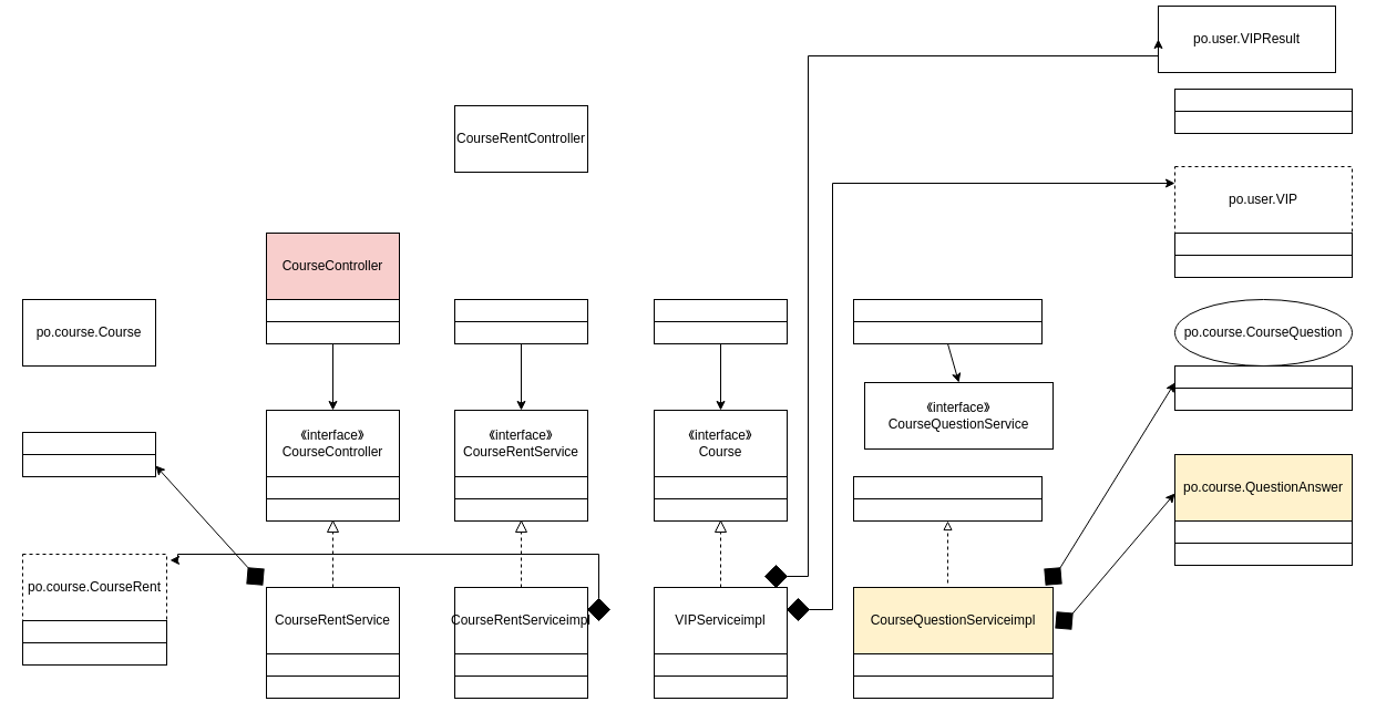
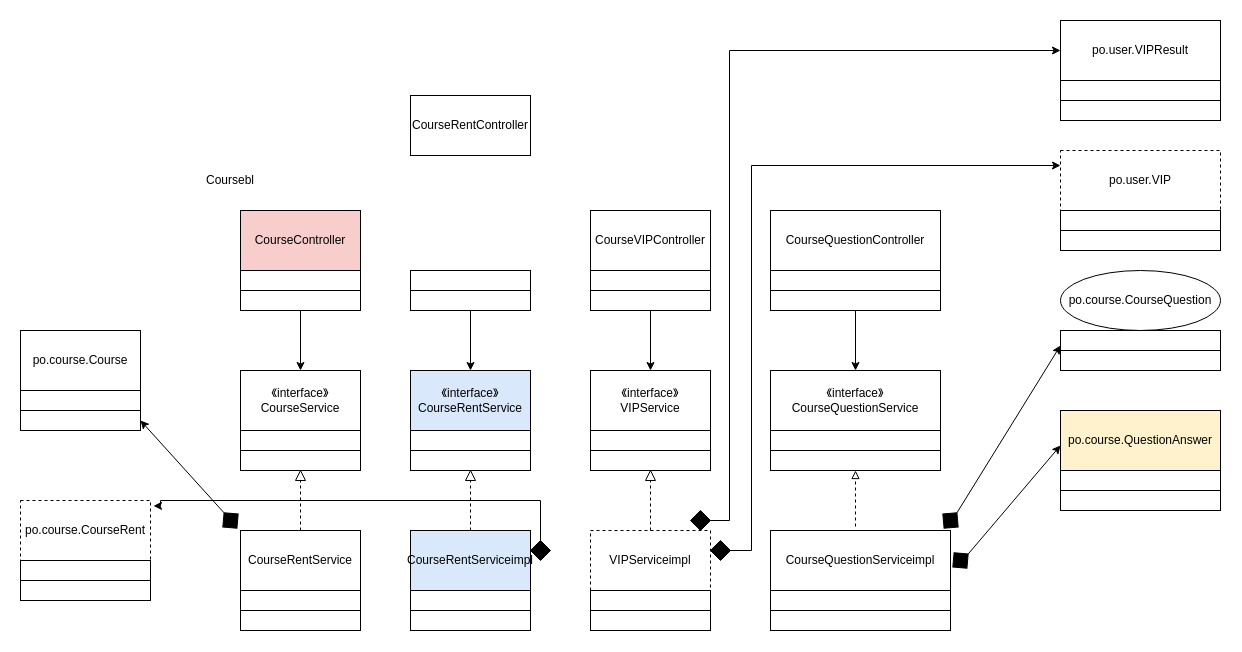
  <mxCell id="0" />
  <mxCell id="1" parent="0" />
  <mxCell id="2" value="CourseController" style="rounded=0;whiteSpace=wrap;html=1;fillColor=#f8cecc;" parent="1" vertex="1"><mxGeometry x="240" y="210" width="120" height="60" as="geometry" /></mxCell>
  <mxCell id="3" value="" style="rounded=0;whiteSpace=wrap;html=1;" parent="1" vertex="1"><mxGeometry x="240" y="270" width="120" height="20" as="geometry" /></mxCell>
  <mxCell id="4" value="" style="rounded=0;whiteSpace=wrap;html=1;" parent="1" vertex="1"><mxGeometry x="240" y="290" width="120" height="20" as="geometry" /></mxCell>
  <mxCell id="5" value="" style="endArrow=classic;html=1;exitX=0.5;exitY=1;exitDx=0;exitDy=0;" parent="1" source="4" edge="1"><mxGeometry width="50" height="50" relative="1" as="geometry"><mxPoint x="300" y="390" as="sourcePoint" /><mxPoint x="300" y="370" as="targetPoint" /></mxGeometry></mxCell>
- <mxCell id="6" value="《interface》&lt;br&gt;CourseController" style="rounded=0;whiteSpace=wrap;html=1;" parent="1" vertex="1"><mxGeometry x="240" y="370" width="120" height="60" as="geometry" /></mxCell>
+ <mxCell id="6" value="《interface》&lt;br&gt;CourseService" style="rounded=0;whiteSpace=wrap;html=1;" parent="1" vertex="1"><mxGeometry x="240" y="370" width="120" height="60" as="geometry" /></mxCell>
  <mxCell id="7" value="" style="rounded=0;whiteSpace=wrap;html=1;" parent="1" vertex="1"><mxGeometry x="240" y="430" width="120" height="20" as="geometry" /></mxCell>
  <mxCell id="8" value="" style="rounded=0;whiteSpace=wrap;html=1;" parent="1" vertex="1"><mxGeometry x="240" y="450" width="120" height="20" as="geometry" /></mxCell>
  <mxCell id="9" value="CourseRentService" style="rounded=0;whiteSpace=wrap;html=1;" parent="1" vertex="1"><mxGeometry x="240" y="530" width="120" height="60" as="geometry" /></mxCell>
  <mxCell id="10" value="" style="rounded=0;whiteSpace=wrap;html=1;" parent="1" vertex="1"><mxGeometry x="240" y="590" width="120" height="20" as="geometry" /></mxCell>
  <mxCell id="11" value="" style="rounded=0;whiteSpace=wrap;html=1;" parent="1" vertex="1"><mxGeometry x="240" y="610" width="120" height="20" as="geometry" /></mxCell>
+ <mxCell id="12" value="CourseQuestionController" style="rounded=0;whiteSpace=wrap;html=1;" parent="1" vertex="1"><mxGeometry x="770" y="210" width="170" height="60" as="geometry" /></mxCell>
  <mxCell id="13" value="" style="rounded=0;whiteSpace=wrap;html=1;" parent="1" vertex="1"><mxGeometry x="770" y="270" width="170" height="20" as="geometry" /></mxCell>
  <mxCell id="14" value="" style="rounded=0;whiteSpace=wrap;html=1;" parent="1" vertex="1"><mxGeometry x="770" y="290" width="170" height="20" as="geometry" /></mxCell>
  <mxCell id="15" value="" style="endArrow=classic;html=1;exitX=0.5;exitY=1;exitDx=0;exitDy=0;entryX=0.5;entryY=0;entryDx=0;entryDy=0;" parent="1" source="14" target="16" edge="1"><mxGeometry width="50" height="50" relative="1" as="geometry"><mxPoint x="830" y="390" as="sourcePoint" /><mxPoint x="830" y="370" as="targetPoint" /></mxGeometry></mxCell>
- <mxCell id="16" value="《interface》&lt;br&gt;CourseQuestionService" style="rounded=0;whiteSpace=wrap;html=1;" parent="1" vertex="1"><mxGeometry x="780" y="345" width="170" height="60" as="geometry" /></mxCell>
+ <mxCell id="16" value="《interface》&lt;br&gt;CourseQuestionService" style="rounded=0;whiteSpace=wrap;html=1;" parent="1" vertex="1"><mxGeometry x="770" y="370" width="170" height="60" as="geometry" /></mxCell>
  <mxCell id="17" value="" style="rounded=0;whiteSpace=wrap;html=1;" parent="1" vertex="1"><mxGeometry x="770" y="430" width="170" height="20" as="geometry" /></mxCell>
  <mxCell id="18" value="" style="rounded=0;whiteSpace=wrap;html=1;" parent="1" vertex="1"><mxGeometry x="770" y="450" width="170" height="20" as="geometry" /></mxCell>
  <mxCell id="19" value="" style="endArrow=block;html=1;fontFamily=Helvetica;entryX=0.5;entryY=1;entryDx=0;entryDy=0;endFill=0;dashed=1;" parent="1" target="18" edge="1"><mxGeometry width="50" height="50" relative="1" as="geometry"><mxPoint x="855" y="526" as="sourcePoint" /><mxPoint x="855.6" y="560" as="targetPoint" /></mxGeometry></mxCell>
- <mxCell id="20" value="CourseQuestionServiceimpl" style="rounded=0;whiteSpace=wrap;html=1;fillColor=#fff2cc;" parent="1" vertex="1"><mxGeometry x="770" y="530" width="180" height="60" as="geometry" /></mxCell>
+ <mxCell id="20" value="CourseQuestionServiceimpl" style="rounded=0;whiteSpace=wrap;html=1;" parent="1" vertex="1"><mxGeometry x="770" y="530" width="180" height="60" as="geometry" /></mxCell>
  <mxCell id="21" value="" style="rounded=0;whiteSpace=wrap;html=1;" parent="1" vertex="1"><mxGeometry x="770" y="590" width="180" height="20" as="geometry" /></mxCell>
  <mxCell id="22" value="" style="rounded=0;whiteSpace=wrap;html=1;" parent="1" vertex="1"><mxGeometry x="770" y="610" width="180" height="20" as="geometry" /></mxCell>
- <mxCell id="23" value="po.course.Course" style="rounded=0;whiteSpace=wrap;html=1;" parent="1" vertex="1"><mxGeometry x="20" y="270" width="120" height="60" as="geometry" /></mxCell>
+ <mxCell id="23" value="po.course.Course" style="rounded=0;whiteSpace=wrap;html=1;" parent="1" vertex="1"><mxGeometry x="20" y="330" width="120" height="60" as="geometry" /></mxCell>
  <mxCell id="24" value="" style="rounded=0;whiteSpace=wrap;html=1;" parent="1" vertex="1"><mxGeometry x="20" y="390" width="120" height="20" as="geometry" /></mxCell>
  <mxCell id="25" value="" style="rounded=0;whiteSpace=wrap;html=1;" parent="1" vertex="1"><mxGeometry x="20" y="410" width="120" height="20" as="geometry" /></mxCell>
  <mxCell id="26" value="" style="triangle;whiteSpace=wrap;html=1;direction=north;" parent="1" vertex="1"><mxGeometry x="295" y="470" width="10" height="10" as="geometry" /></mxCell>
  <mxCell id="27" value="" style="endArrow=none;html=1;exitX=0.5;exitY=0;exitDx=0;exitDy=0;dashed=1;" parent="1" source="9" edge="1"><mxGeometry width="50" height="50" relative="1" as="geometry"><mxPoint x="250" y="530" as="sourcePoint" /><mxPoint x="300" y="480" as="targetPoint" /></mxGeometry></mxCell>
  <mxCell id="28" value="" style="endArrow=classic;html=1;exitX=1;exitY=0.5;exitDx=0;exitDy=0;" parent="1" source="29" edge="1"><mxGeometry width="50" height="50" relative="1" as="geometry"><mxPoint x="220" y="520" as="sourcePoint" /><mxPoint x="140" y="420" as="targetPoint" /></mxGeometry></mxCell>
  <mxCell id="29" value="" style="rhombus;whiteSpace=wrap;html=1;direction=south;rotation=140;fillColor=#000000;" parent="1" vertex="1"><mxGeometry x="220" y="510" width="20" height="20" as="geometry" /></mxCell>
  <mxCell id="30" value="po.course.CourseQuestion" style="ellipse;whiteSpace=wrap;html=1;" parent="1" vertex="1"><mxGeometry x="1060" y="270" width="160" height="60" as="geometry" /></mxCell>
  <mxCell id="31" value="" style="rounded=0;whiteSpace=wrap;html=1;" parent="1" vertex="1"><mxGeometry x="1060" y="330" width="160" height="20" as="geometry" /></mxCell>
  <mxCell id="32" value="" style="rounded=0;whiteSpace=wrap;html=1;" parent="1" vertex="1"><mxGeometry x="1060" y="350" width="160" height="20" as="geometry" /></mxCell>
  <mxCell id="33" value="po.course.QuestionAnswer" style="rounded=0;whiteSpace=wrap;html=1;fillColor=#fff2cc;" parent="1" vertex="1"><mxGeometry x="1060" y="410" width="160" height="60" as="geometry" /></mxCell>
  <mxCell id="34" value="" style="rounded=0;whiteSpace=wrap;html=1;" parent="1" vertex="1"><mxGeometry x="1060" y="470" width="160" height="20" as="geometry" /></mxCell>
  <mxCell id="35" value="" style="rounded=0;whiteSpace=wrap;html=1;" parent="1" vertex="1"><mxGeometry x="1060" y="490" width="160" height="20" as="geometry" /></mxCell>
  <mxCell id="36" value="" style="rhombus;whiteSpace=wrap;html=1;fillColor=#000000;rotation=-40;" parent="1" vertex="1"><mxGeometry x="950" y="550" width="20" height="20" as="geometry" /></mxCell>
  <mxCell id="37" value="" style="endArrow=classic;html=1;exitX=1;exitY=0.5;exitDx=0;exitDy=0;" parent="1" source="36" edge="1"><mxGeometry width="50" height="50" relative="1" as="geometry"><mxPoint x="990" y="510" as="sourcePoint" /><mxPoint x="1060" y="445" as="targetPoint" /></mxGeometry></mxCell>
  <mxCell id="38" value="" style="rhombus;whiteSpace=wrap;html=1;fillColor=#000000;rotation=-140;" parent="1" vertex="1"><mxGeometry x="940" y="510" width="20" height="20" as="geometry" /></mxCell>
  <mxCell id="39" value="" style="endArrow=classic;html=1;exitX=0.5;exitY=1;exitDx=0;exitDy=0;entryX=0;entryY=0.75;entryDx=0;entryDy=0;" parent="1" source="38" target="31" edge="1"><mxGeometry width="50" height="50" relative="1" as="geometry"><mxPoint x="970" y="500" as="sourcePoint" /><mxPoint x="1020" y="450" as="targetPoint" /></mxGeometry></mxCell>
+ <mxCell id="40" value="Coursebl" style="text;html=1;strokeColor=none;fillColor=none;align=center;verticalAlign=middle;whiteSpace=wrap;rounded=0;dashed=1;" parent="1" vertex="1"><mxGeometry x="200" y="170" width="60" height="20" as="geometry" /></mxCell>
  <mxCell id="41" value="CourseRentController" style="rounded=0;whiteSpace=wrap;html=1;" vertex="1" parent="1"><mxGeometry x="410" y="95" width="120" height="60" as="geometry" /></mxCell>
  <mxCell id="42" value="" style="rounded=0;whiteSpace=wrap;html=1;" vertex="1" parent="1"><mxGeometry x="410" y="270" width="120" height="20" as="geometry" /></mxCell>
  <mxCell id="43" value="" style="rounded=0;whiteSpace=wrap;html=1;" vertex="1" parent="1"><mxGeometry x="410" y="290" width="120" height="20" as="geometry" /></mxCell>
  <mxCell id="44" value="" style="endArrow=classic;html=1;exitX=0.5;exitY=1;exitDx=0;exitDy=0;" edge="1" parent="1" source="43"><mxGeometry width="50" height="50" relative="1" as="geometry"><mxPoint x="470" y="390" as="sourcePoint" /><mxPoint x="470" y="370" as="targetPoint" /></mxGeometry></mxCell>
- <mxCell id="45" value="《interface》&lt;br&gt;CourseRentService" style="rounded=0;whiteSpace=wrap;html=1;" vertex="1" parent="1"><mxGeometry x="410" y="370" width="120" height="60" as="geometry" /></mxCell>
+ <mxCell id="45" value="《interface》&lt;br&gt;CourseRentService" style="rounded=0;whiteSpace=wrap;html=1;fillColor=#dae8fc;" vertex="1" parent="1"><mxGeometry x="410" y="370" width="120" height="60" as="geometry" /></mxCell>
  <mxCell id="46" value="" style="rounded=0;whiteSpace=wrap;html=1;" vertex="1" parent="1"><mxGeometry x="410" y="430" width="120" height="20" as="geometry" /></mxCell>
  <mxCell id="47" value="" style="rounded=0;whiteSpace=wrap;html=1;" vertex="1" parent="1"><mxGeometry x="410" y="450" width="120" height="20" as="geometry" /></mxCell>
- <mxCell id="48" value="CourseRentServiceimpl" style="rounded=0;whiteSpace=wrap;html=1;" vertex="1" parent="1"><mxGeometry x="410" y="530" width="120" height="60" as="geometry" /></mxCell>
+ <mxCell id="48" value="CourseRentServiceimpl" style="rounded=0;whiteSpace=wrap;html=1;fillColor=#dae8fc;" vertex="1" parent="1"><mxGeometry x="410" y="530" width="120" height="60" as="geometry" /></mxCell>
  <mxCell id="49" value="" style="rounded=0;whiteSpace=wrap;html=1;" vertex="1" parent="1"><mxGeometry x="410" y="590" width="120" height="20" as="geometry" /></mxCell>
  <mxCell id="50" value="" style="rounded=0;whiteSpace=wrap;html=1;" vertex="1" parent="1"><mxGeometry x="410" y="610" width="120" height="20" as="geometry" /></mxCell>
  <mxCell id="51" value="" style="triangle;whiteSpace=wrap;html=1;direction=north;" vertex="1" parent="1"><mxGeometry x="465" y="470" width="10" height="10" as="geometry" /></mxCell>
  <mxCell id="52" value="" style="endArrow=none;html=1;exitX=0.5;exitY=0;exitDx=0;exitDy=0;dashed=1;" edge="1" parent="1" source="48"><mxGeometry width="50" height="50" relative="1" as="geometry"><mxPoint x="420" y="530" as="sourcePoint" /><mxPoint x="470" y="480" as="targetPoint" /></mxGeometry></mxCell>
+ <mxCell id="53" value="CourseVIPController" style="rounded=0;whiteSpace=wrap;html=1;" vertex="1" parent="1"><mxGeometry x="590" y="210" width="120" height="60" as="geometry" /></mxCell>
  <mxCell id="54" value="" style="rounded=0;whiteSpace=wrap;html=1;" vertex="1" parent="1"><mxGeometry x="590" y="270" width="120" height="20" as="geometry" /></mxCell>
  <mxCell id="55" value="" style="rounded=0;whiteSpace=wrap;html=1;" vertex="1" parent="1"><mxGeometry x="590" y="290" width="120" height="20" as="geometry" /></mxCell>
  <mxCell id="56" value="" style="endArrow=classic;html=1;exitX=0.5;exitY=1;exitDx=0;exitDy=0;" edge="1" parent="1" source="55"><mxGeometry width="50" height="50" relative="1" as="geometry"><mxPoint x="650" y="390" as="sourcePoint" /><mxPoint x="650" y="370" as="targetPoint" /></mxGeometry></mxCell>
- <mxCell id="57" value="《interface》&lt;br&gt;Course" style="rounded=0;whiteSpace=wrap;html=1;" vertex="1" parent="1"><mxGeometry x="590" y="370" width="120" height="60" as="geometry" /></mxCell>
+ <mxCell id="57" value="《interface》&lt;br&gt;VIPService" style="rounded=0;whiteSpace=wrap;html=1;" vertex="1" parent="1"><mxGeometry x="590" y="370" width="120" height="60" as="geometry" /></mxCell>
  <mxCell id="58" value="" style="rounded=0;whiteSpace=wrap;html=1;" vertex="1" parent="1"><mxGeometry x="590" y="430" width="120" height="20" as="geometry" /></mxCell>
  <mxCell id="59" value="" style="rounded=0;whiteSpace=wrap;html=1;" vertex="1" parent="1"><mxGeometry x="590" y="450" width="120" height="20" as="geometry" /></mxCell>
- <mxCell id="60" value="VIPServiceimpl" style="rounded=0;whiteSpace=wrap;html=1;" vertex="1" parent="1"><mxGeometry x="590" y="530" width="120" height="60" as="geometry" /></mxCell>
+ <mxCell id="60" value="VIPServiceimpl" style="rounded=0;whiteSpace=wrap;html=1;dashed=1;" vertex="1" parent="1"><mxGeometry x="590" y="530" width="120" height="60" as="geometry" /></mxCell>
  <mxCell id="61" value="" style="rounded=0;whiteSpace=wrap;html=1;" vertex="1" parent="1"><mxGeometry x="590" y="590" width="120" height="20" as="geometry" /></mxCell>
  <mxCell id="62" value="" style="rounded=0;whiteSpace=wrap;html=1;" vertex="1" parent="1"><mxGeometry x="590" y="610" width="120" height="20" as="geometry" /></mxCell>
  <mxCell id="63" value="" style="triangle;whiteSpace=wrap;html=1;direction=north;" vertex="1" parent="1"><mxGeometry x="645" y="470" width="10" height="10" as="geometry" /></mxCell>
  <mxCell id="64" value="" style="endArrow=none;html=1;exitX=0.5;exitY=0;exitDx=0;exitDy=0;dashed=1;" edge="1" parent="1" source="60"><mxGeometry width="50" height="50" relative="1" as="geometry"><mxPoint x="600" y="530" as="sourcePoint" /><mxPoint x="650" y="480" as="targetPoint" /></mxGeometry></mxCell>
  <mxCell id="65" value="" style="edgeStyle=orthogonalEdgeStyle;rounded=0;orthogonalLoop=1;jettySize=auto;html=1;strokeColor=#000000;entryX=1.023;entryY=0.09;entryDx=0;entryDy=0;entryPerimeter=0;" edge="1" parent="1" source="66" target="77"><mxGeometry relative="1" as="geometry"><mxPoint x="160" y="510" as="targetPoint" /><Array as="points"><mxPoint x="540" y="500" /><mxPoint x="160" y="500" /><mxPoint x="160" y="505" /></Array></mxGeometry></mxCell>
  <mxCell id="66" value="" style="rhombus;whiteSpace=wrap;html=1;fillColor=#000000;" vertex="1" parent="1"><mxGeometry x="530" y="540" width="20" height="20" as="geometry" /></mxCell>
  <mxCell id="67" value="" style="edgeStyle=orthogonalEdgeStyle;rounded=0;orthogonalLoop=1;jettySize=auto;html=1;strokeColor=#000000;entryX=0;entryY=0.25;entryDx=0;entryDy=0;" edge="1" parent="1" source="68" target="69"><mxGeometry relative="1" as="geometry"><mxPoint x="751" y="60" as="targetPoint" /><Array as="points"><mxPoint x="751" y="550" /><mxPoint x="751" y="165" /></Array></mxGeometry></mxCell>
  <mxCell id="68" value="" style="rhombus;whiteSpace=wrap;html=1;fillColor=#000000;" vertex="1" parent="1"><mxGeometry x="710" y="540" width="20" height="20" as="geometry" /></mxCell>
  <mxCell id="69" value="po.user.VIP" style="rounded=0;whiteSpace=wrap;html=1;fillColor=#FFFFFF;dashed=1;" vertex="1" parent="1"><mxGeometry x="1060" y="150" width="160" height="60" as="geometry" /></mxCell>
  <mxCell id="70" value="" style="rounded=0;whiteSpace=wrap;html=1;fillColor=#FFFFFF;" vertex="1" parent="1"><mxGeometry x="1060" y="210" width="160" height="20" as="geometry" /></mxCell>
  <mxCell id="71" value="" style="rounded=0;whiteSpace=wrap;html=1;fillColor=#FFFFFF;" vertex="1" parent="1"><mxGeometry x="1060" y="230" width="160" height="20" as="geometry" /></mxCell>
- <mxCell id="72" value="po.user.VIPResult" style="rounded=0;whiteSpace=wrap;html=1;fillColor=#FFFFFF;" vertex="1" parent="1"><mxGeometry x="1045" y="5" width="160" height="60" as="geometry" /></mxCell>
+ <mxCell id="72" value="po.user.VIPResult" style="rounded=0;whiteSpace=wrap;html=1;fillColor=#FFFFFF;" vertex="1" parent="1"><mxGeometry x="1060" y="20" width="160" height="60" as="geometry" /></mxCell>
  <mxCell id="73" value="" style="rounded=0;whiteSpace=wrap;html=1;fillColor=#FFFFFF;" vertex="1" parent="1"><mxGeometry x="1060" y="80" width="160" height="20" as="geometry" /></mxCell>
  <mxCell id="74" value="" style="rounded=0;whiteSpace=wrap;html=1;fillColor=#FFFFFF;" vertex="1" parent="1"><mxGeometry x="1060" y="100" width="160" height="20" as="geometry" /></mxCell>
  <mxCell id="75" value="" style="edgeStyle=orthogonalEdgeStyle;rounded=0;orthogonalLoop=1;jettySize=auto;html=1;strokeColor=#000000;entryX=0;entryY=0.5;entryDx=0;entryDy=0;" edge="1" parent="1" source="76" target="72"><mxGeometry relative="1" as="geometry"><mxPoint x="730" y="50" as="targetPoint" /><Array as="points"><mxPoint x="729" y="520" /><mxPoint x="729" y="50" /></Array></mxGeometry></mxCell>
  <mxCell id="76" value="" style="rhombus;whiteSpace=wrap;html=1;fillColor=#000000;" vertex="1" parent="1"><mxGeometry x="690" y="510" width="20" height="20" as="geometry" /></mxCell>
  <mxCell id="77" value="po.course.CourseRent" style="rounded=0;whiteSpace=wrap;html=1;fillColor=#FFFFFF;dashed=1;" vertex="1" parent="1"><mxGeometry x="20" y="500" width="130" height="60" as="geometry" /></mxCell>
  <mxCell id="78" value="" style="rounded=0;whiteSpace=wrap;html=1;fillColor=#FFFFFF;" vertex="1" parent="1"><mxGeometry x="20" y="560" width="130" height="20" as="geometry" /></mxCell>
  <mxCell id="79" value="" style="rounded=0;whiteSpace=wrap;html=1;fillColor=#FFFFFF;" vertex="1" parent="1"><mxGeometry x="20" y="580" width="130" height="20" as="geometry" /></mxCell>
